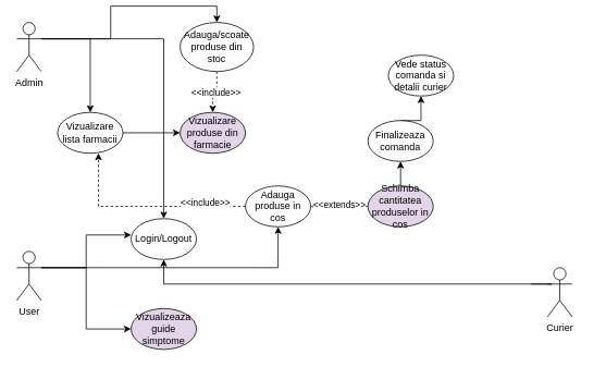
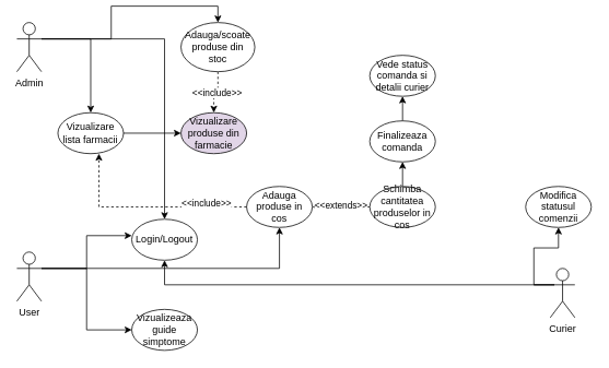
  <mxCell id="0" />
  <mxCell id="1" parent="0" />
  <mxCell id="2" style="edgeStyle=orthogonalEdgeStyle;rounded=0;orthogonalLoop=1;jettySize=auto;html=1;exitX=1;exitY=0.333;exitDx=0;exitDy=0;exitPerimeter=0;" edge="1" parent="1" source="5" target="12"><mxGeometry relative="1" as="geometry" /></mxCell>
  <mxCell id="3" style="edgeStyle=orthogonalEdgeStyle;rounded=0;orthogonalLoop=1;jettySize=auto;html=1;exitX=1;exitY=0.333;exitDx=0;exitDy=0;exitPerimeter=0;entryX=0.5;entryY=0;entryDx=0;entryDy=0;" edge="1" parent="1" source="5" target="15"><mxGeometry relative="1" as="geometry" /></mxCell>
  <mxCell id="4" style="edgeStyle=orthogonalEdgeStyle;rounded=0;orthogonalLoop=1;jettySize=auto;html=1;exitX=1;exitY=0.333;exitDx=0;exitDy=0;exitPerimeter=0;entryX=0.5;entryY=0;entryDx=0;entryDy=0;" edge="1" parent="1" source="5" target="29"><mxGeometry relative="1" as="geometry" /></mxCell>
  <mxCell id="5" value="Admin" style="shape=umlActor;verticalLabelPosition=bottom;verticalAlign=top;html=1;outlineConnect=0;" vertex="1" parent="1"><mxGeometry x="20" y="20" width="30" height="60" as="geometry" /></mxCell>
  <mxCell id="6" style="edgeStyle=orthogonalEdgeStyle;rounded=0;orthogonalLoop=1;jettySize=auto;html=1;exitX=1;exitY=0.333;exitDx=0;exitDy=0;exitPerimeter=0;entryX=0.5;entryY=1;entryDx=0;entryDy=0;" edge="1" parent="1" source="8" target="17"><mxGeometry relative="1" as="geometry" /></mxCell>
  <mxCell id="7" style="edgeStyle=orthogonalEdgeStyle;rounded=0;orthogonalLoop=1;jettySize=auto;html=1;exitX=1;exitY=0.333;exitDx=0;exitDy=0;exitPerimeter=0;entryX=0;entryY=0.5;entryDx=0;entryDy=0;" edge="1" parent="1" source="8" target="31"><mxGeometry relative="1" as="geometry" /></mxCell>
  <mxCell id="8" value="&lt;div&gt;User&lt;/div&gt;&lt;div&gt;&lt;br&gt;&lt;/div&gt;" style="shape=umlActor;verticalLabelPosition=bottom;verticalAlign=top;html=1;outlineConnect=0;" vertex="1" parent="1"><mxGeometry x="20" y="300" width="30" height="60" as="geometry" /></mxCell>
  <mxCell id="9" style="edgeStyle=orthogonalEdgeStyle;rounded=0;orthogonalLoop=1;jettySize=auto;html=1;entryX=0.5;entryY=1;entryDx=0;entryDy=0;" edge="1" parent="1" target="12"><mxGeometry relative="1" as="geometry"><mxPoint x="650" y="340" as="sourcePoint" /><Array as="points"><mxPoint x="675" y="340" /><mxPoint x="200" y="340" /></Array></mxGeometry></mxCell>
+ <mxCell id="10" style="edgeStyle=orthogonalEdgeStyle;rounded=0;orthogonalLoop=1;jettySize=auto;html=1;exitX=0;exitY=0.333;exitDx=0;exitDy=0;exitPerimeter=0;entryX=0.5;entryY=1;entryDx=0;entryDy=0;" edge="1" parent="1" source="11" target="30"><mxGeometry relative="1" as="geometry" /></mxCell>
  <mxCell id="11" value="&lt;div&gt;Curier&lt;/div&gt;&lt;div&gt;&lt;br&gt;&lt;/div&gt;" style="shape=umlActor;verticalLabelPosition=bottom;verticalAlign=top;html=1;outlineConnect=0;" vertex="1" parent="1"><mxGeometry x="670" y="320" width="30" height="60" as="geometry" /></mxCell>
  <mxCell id="12" value="Login/Logout" style="ellipse;whiteSpace=wrap;html=1;" vertex="1" parent="1"><mxGeometry x="160" y="260" width="80" height="50" as="geometry" /></mxCell>
  <mxCell id="13" style="edgeStyle=orthogonalEdgeStyle;rounded=0;orthogonalLoop=1;jettySize=auto;html=1;exitX=1;exitY=0.333;exitDx=0;exitDy=0;exitPerimeter=0;entryX=0;entryY=0.4;entryDx=0;entryDy=0;entryPerimeter=0;" edge="1" parent="1" source="8" target="12"><mxGeometry relative="1" as="geometry" /></mxCell>
  <mxCell id="14" style="edgeStyle=orthogonalEdgeStyle;rounded=0;orthogonalLoop=1;jettySize=auto;html=1;exitX=1;exitY=0.5;exitDx=0;exitDy=0;entryX=0;entryY=0.5;entryDx=0;entryDy=0;" edge="1" parent="1" source="15" target="16"><mxGeometry relative="1" as="geometry" /></mxCell>
  <mxCell id="15" value="Vizualizare lista farmacii" style="ellipse;whiteSpace=wrap;html=1;" vertex="1" parent="1"><mxGeometry x="70" y="130" width="80" height="50" as="geometry" /></mxCell>
  <mxCell id="16" value="Vizualizare produse din farmacie" style="ellipse;whiteSpace=wrap;html=1;fillColor=#e1d5e7;" vertex="1" parent="1"><mxGeometry x="220" y="130" width="80" height="50" as="geometry" /></mxCell>
  <mxCell id="17" value="Adauga produse in cos" style="ellipse;whiteSpace=wrap;html=1;" vertex="1" parent="1"><mxGeometry x="300" y="220" width="80" height="50" as="geometry" /></mxCell>
  <mxCell id="18" style="edgeStyle=orthogonalEdgeStyle;rounded=0;orthogonalLoop=1;jettySize=auto;html=1;exitX=0;exitY=0.5;exitDx=0;exitDy=0;entryX=0.625;entryY=1;entryDx=0;entryDy=0;entryPerimeter=0;dashed=1;" edge="1" parent="1" source="17" target="15"><mxGeometry relative="1" as="geometry" /></mxCell>
  <mxCell id="19" value="&amp;lt;&amp;lt;include&amp;gt;&amp;gt;" style="edgeLabel;html=1;align=center;verticalAlign=middle;resizable=0;points=[];" vertex="1" connectable="0" parent="18"><mxGeometry x="-0.274" y="-2" relative="1" as="geometry"><mxPoint x="39" y="-3" as="offset" /></mxGeometry></mxCell>
  <mxCell id="20" style="edgeStyle=orthogonalEdgeStyle;rounded=0;orthogonalLoop=1;jettySize=auto;html=1;exitX=0;exitY=0.5;exitDx=0;exitDy=0;entryX=1;entryY=0.5;entryDx=0;entryDy=0;dashed=1;" edge="1" parent="1" source="23" target="17"><mxGeometry relative="1" as="geometry" /></mxCell>
  <mxCell id="21" value="&amp;lt;&amp;lt;extends&amp;gt;&amp;gt;" style="edgeLabel;html=1;align=center;verticalAlign=middle;resizable=0;points=[];" vertex="1" connectable="0" parent="20"><mxGeometry x="0.035" y="-2" relative="1" as="geometry"><mxPoint as="offset" /></mxGeometry></mxCell>
  <mxCell id="22" style="edgeStyle=orthogonalEdgeStyle;rounded=0;orthogonalLoop=1;jettySize=auto;html=1;exitX=0.5;exitY=0;exitDx=0;exitDy=0;entryX=0.5;entryY=1;entryDx=0;entryDy=0;" edge="1" parent="1" source="23" target="25"><mxGeometry relative="1" as="geometry" /></mxCell>
- <mxCell id="23" value="Schimba cantitatea produselor in cos" style="ellipse;whiteSpace=wrap;html=1;fillColor=#e1d5e7;" vertex="1" parent="1"><mxGeometry x="450" y="220" width="80" height="50" as="geometry" /></mxCell>
+ <mxCell id="23" value="Schimba cantitatea produselor in cos" style="ellipse;whiteSpace=wrap;html=1;" vertex="1" parent="1"><mxGeometry x="450" y="220" width="80" height="50" as="geometry" /></mxCell>
  <mxCell id="24" style="edgeStyle=orthogonalEdgeStyle;rounded=0;orthogonalLoop=1;jettySize=auto;html=1;exitX=0.5;exitY=0;exitDx=0;exitDy=0;entryX=0.5;entryY=1;entryDx=0;entryDy=0;" edge="1" parent="1" source="25" target="26"><mxGeometry relative="1" as="geometry" /></mxCell>
  <mxCell id="25" value="Finalizeaza comanda" style="ellipse;whiteSpace=wrap;html=1;" vertex="1" parent="1"><mxGeometry x="450" y="140" width="80" height="50" as="geometry" /></mxCell>
- <mxCell id="26" value="Vede status comanda si detalii curier" style="ellipse;whiteSpace=wrap;html=1;" vertex="1" parent="1"><mxGeometry x="475" y="60" width="80" height="50" as="geometry" /></mxCell>
+ <mxCell id="26" value="Vede status comanda si detalii curier" style="ellipse;whiteSpace=wrap;html=1;" vertex="1" parent="1"><mxGeometry x="450" y="60" width="80" height="50" as="geometry" /></mxCell>
  <mxCell id="27" style="edgeStyle=orthogonalEdgeStyle;rounded=0;orthogonalLoop=1;jettySize=auto;html=1;exitX=0.5;exitY=1;exitDx=0;exitDy=0;entryX=0.5;entryY=0;entryDx=0;entryDy=0;dashed=1;" edge="1" parent="1" source="29" target="16"><mxGeometry relative="1" as="geometry" /></mxCell>
  <mxCell id="28" value="&amp;lt;&amp;lt;include&amp;gt;&amp;gt;" style="edgeLabel;html=1;align=center;verticalAlign=middle;resizable=0;points=[];" vertex="1" connectable="0" parent="27"><mxGeometry x="-0.035" relative="1" as="geometry"><mxPoint as="offset" /></mxGeometry></mxCell>
  <mxCell id="29" value="Adauga/scoate produse din stoc" style="ellipse;whiteSpace=wrap;html=1;" vertex="1" parent="1"><mxGeometry x="220" y="20" width="90" height="60" as="geometry" /></mxCell>
- <mxCell id="31" value="Vizualizeaza guide simptome" style="ellipse;whiteSpace=wrap;html=1;fillColor=#e1d5e7;" vertex="1" parent="1"><mxGeometry x="160" y="370" width="80" height="50" as="geometry" /></mxCell>
+ <mxCell id="30" value="Modifica statusul comenzii" style="ellipse;whiteSpace=wrap;html=1;" vertex="1" parent="1"><mxGeometry x="640" y="220" width="80" height="50" as="geometry" /></mxCell>
+ <mxCell id="31" value="Vizualizeaza guide simptome" style="ellipse;whiteSpace=wrap;html=1;" vertex="1" parent="1"><mxGeometry x="160" y="370" width="80" height="50" as="geometry" /></mxCell>
